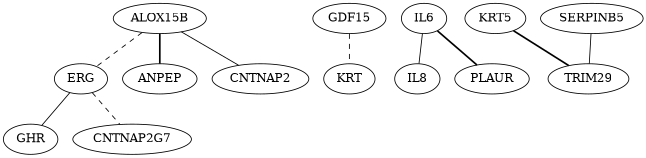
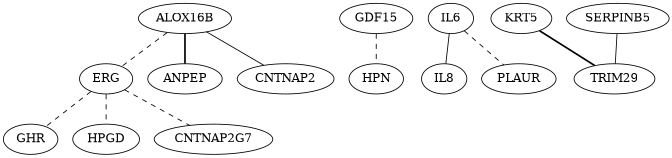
  graph {
    edge [style=dashed]
    ERG
    GHR
+   HPGD
    n4 [label=CNTNAP2G7]
-   ALOX15B
+   ALOX15B [label=ALOX16B]
    ANPEP
    CNTNAP2
    GDF15
-   HPN [label=KRT]
+   HPN
    IL6
    IL8
    PLAUR
    KRT5
    TRIM29
    SERPINB5
-   ERG -- GHR [style=solid]
+   ERG -- GHR
+   ERG -- HPGD
    ERG -- n4
    ALOX15B -- ERG
    ALOX15B -- ANPEP [style=bold]
    ALOX15B -- CNTNAP2 [style=solid]
    GDF15 -- HPN
    IL6 -- IL8 [style=solid]
-   IL6 -- PLAUR [style=bold]
+   IL6 -- PLAUR
    KRT5 -- TRIM29 [style=bold]
    SERPINB5 -- TRIM29 [style=solid]
  }
